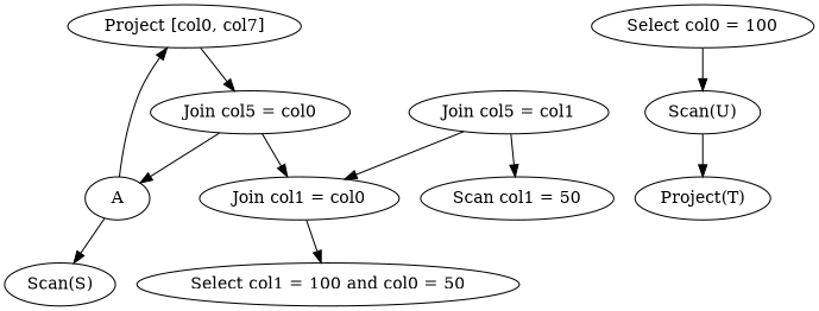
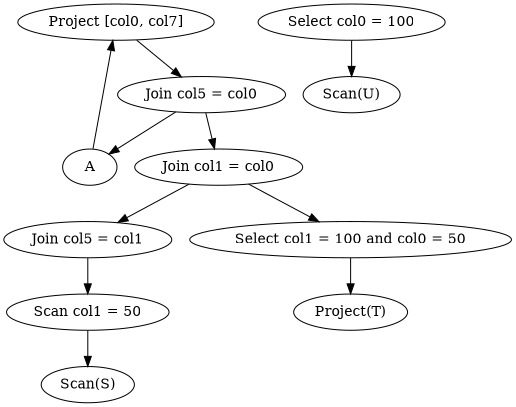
  digraph {
    n1 [label="Project [col0, col7]"]
    n2 [label="Join col5 = col0"]
    A
    n4 [label="Join col1 = col0"]
    n5 [label="Join col5 = col1"]
    n6 [label="Select col1 = 100 and col0 = 50"]
    n7 [label="Select col0 = 100"]
    n8 [label="Scan(U)"]
    n9 [label="Scan col1 = 50"]
    n10 [label="Project(T)"]
    n11 [label="Scan(S)"]
    n1 -> n2
    n2 -> A
    n2 -> n4
    A -> n1
-   n5 -> n4
+   n4 -> n5
    n4 -> n6
    n5 -> n9
-   n8 -> n10
+   n6 -> n10
    n7 -> n8
-   A -> n11
+   n9 -> n11
  }
